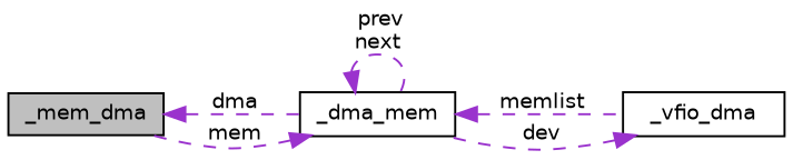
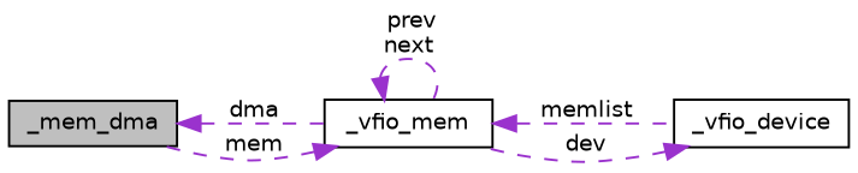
  digraph {
    rankdir=LR
    node [color=black fillcolor=white fontname=Helvetica fontsize=10 shape=record style=filled]
    edge [color=darkorchid3 dir=back fontname=Helvetica fontsize=10 labelfontname=Helvetica labelfontsize=10 style=dashed]
    n1 [fillcolor=grey75 fontcolor=black height=0.2 label=_mem_dma width=0.4]
-   n2 [height=0.2 label=_dma_mem width=0.4]
-   n3 [height=0.2 label=_vfio_dma width=0.4]
+   n2 [height=0.2 label=_vfio_mem width=0.4]
+   n3 [height=0.2 label=_vfio_device width=0.4]
    n1 -> n2 [label=" dma"]
    n2 -> n1 [label=" mem"]
    n2 -> n2 [label=" prev\nnext"]
    n2 -> n3 [label=" memlist"]
    n3 -> n2 [label=" dev"]
  }
